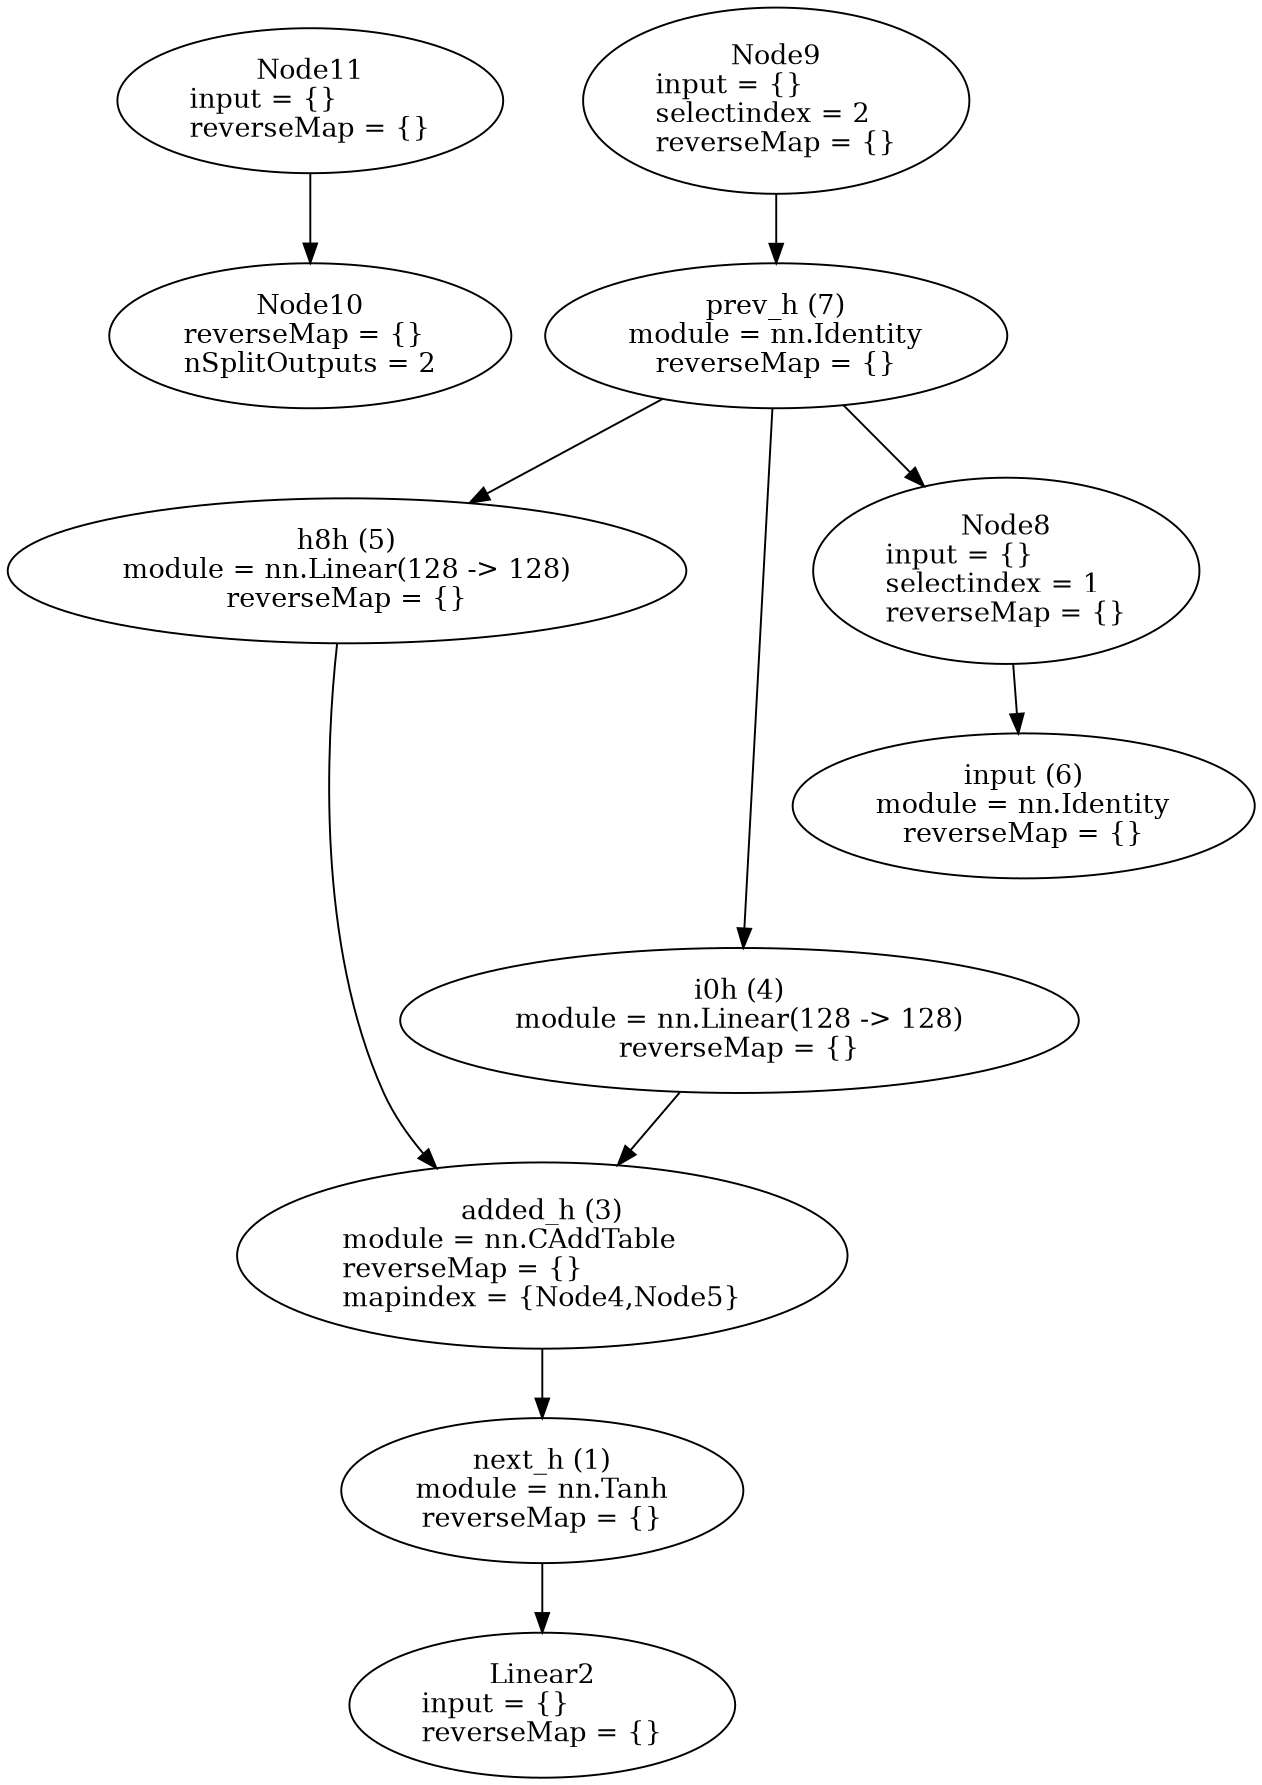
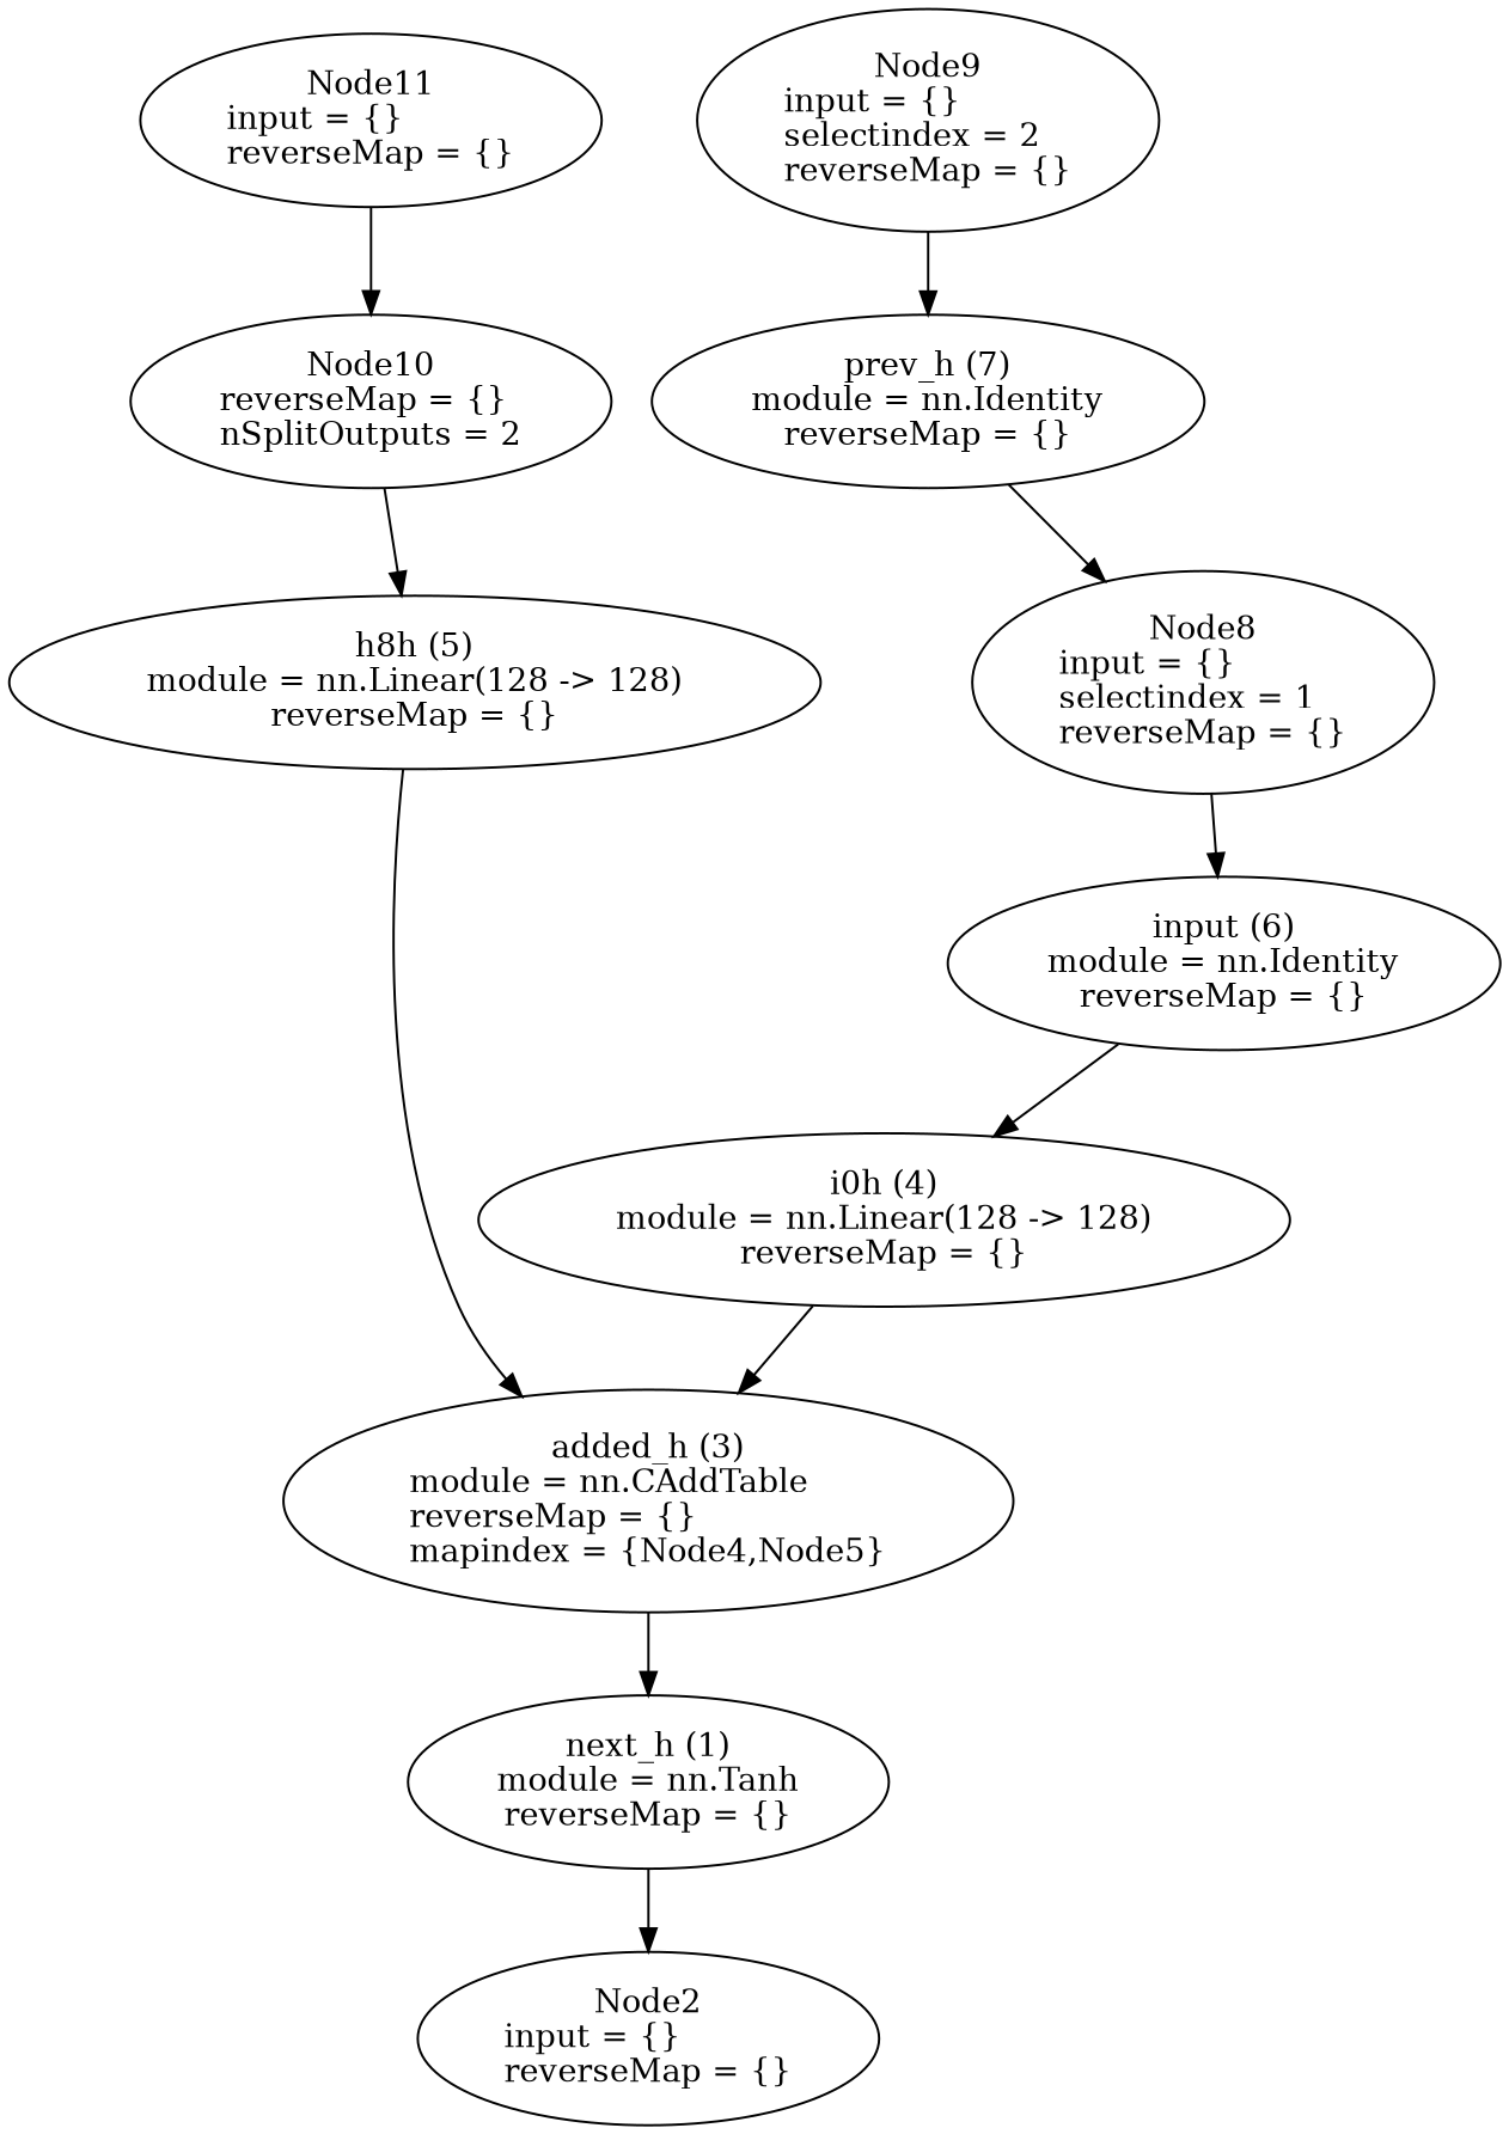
  digraph {
    node [shape=oval]
    n1 [height=1.041 label="next_h (1)\nmodule = nn.Tanh\lreverseMap = {}" width=2.3374]
-   n2 [height=1.041 label="Linear2\ninput = {}\lreverseMap = {}" width=2.1606]
+   n2 [height=1.041 label="Node2\ninput = {}\lreverseMap = {}" width=2.1606]
    n3 [height=1.3356 label="added_h (3)\nmodule = nn.CAddTable\lreverseMap = {}\lmapindex = {Node4,Node5}" width=3.457]
    n4 [height=1.041 label="i0h (4)\nmodule = nn.Linear(128 -> 128)\lreverseMap = {}" width=3.8498]
    n5 [height=1.041 label="h8h (5)\nmodule = nn.Linear(128 -> 128)\lreverseMap = {}" width=3.8498]
    n6 [height=1.041 label="input (6)\nmodule = nn.Identity\lreverseMap = {}" width=2.6124]
    n7 [height=1.041 label="prev_h (7)\nmodule = nn.Identity\lreverseMap = {}" width=2.6124]
    n8 [height=1.3356 label="Node8\ninput = {}\lselectindex = 1\lreverseMap = {}" width=2.1606]
    n9 [height=1.3356 label="Node9\ninput = {}\lselectindex = 2\lreverseMap = {}" width=2.1606]
    n10 [height=1.041 label="Node10\nreverseMap = {}\lnSplitOutputs = 2" width=2.2392]
    n11 [height=1.041 label="Node11\ninput = {}\lreverseMap = {}" width=2.1606]
    n1 -> n2
    n3 -> n1
    n4 -> n3
    n5 -> n3
-   n7 -> n4
-   n7 -> n5
+   n6 -> n4
+   n10 -> n5
    n7 -> n8
    n8 -> n6
    n9 -> n7
    n11 -> n10
  }
